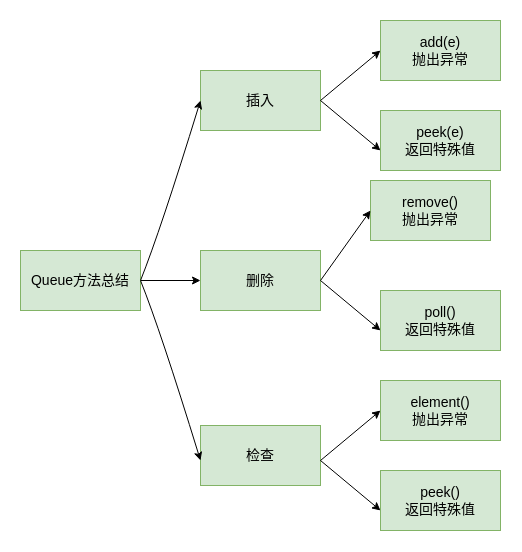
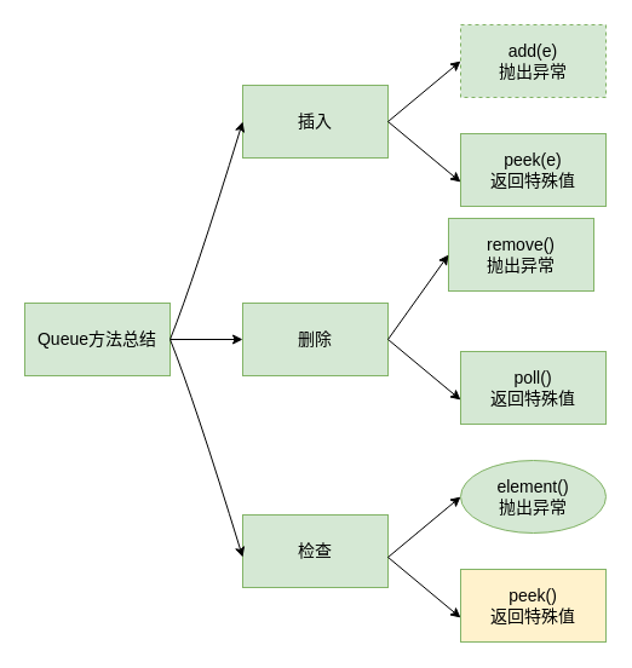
  <mxCell id="0" />
  <mxCell id="1" parent="0" />
  <mxCell id="2" style="edgeStyle=orthogonalEdgeStyle;rounded=0;orthogonalLoop=1;jettySize=auto;html=1;exitX=1;exitY=0.5;exitDx=0;exitDy=0;entryX=0;entryY=0.5;entryDx=0;entryDy=0;fontSize=14;" edge="1" parent="1" source="3" target="6"><mxGeometry relative="1" as="geometry" /></mxCell>
  <mxCell id="3" value="Queue方法总结" style="rounded=0;whiteSpace=wrap;html=1;fontSize=14;fillColor=#d5e8d4;strokeColor=#82b366;" vertex="1" parent="1"><mxGeometry x="20" y="250" width="120" height="60" as="geometry" /></mxCell>
  <mxCell id="4" value="插入" style="rounded=0;whiteSpace=wrap;html=1;fontSize=14;fillColor=#d5e8d4;strokeColor=#82b366;" vertex="1" parent="1"><mxGeometry x="200" y="70" width="120" height="60" as="geometry" /></mxCell>
  <mxCell id="5" value="" style="curved=1;endArrow=classic;html=1;rounded=0;entryX=0;entryY=0.5;entryDx=0;entryDy=0;fontSize=14;" edge="1" parent="1" target="4"><mxGeometry width="50" height="50" relative="1" as="geometry"><mxPoint x="140" y="280" as="sourcePoint" /><mxPoint x="190" y="230" as="targetPoint" /><Array as="points"><mxPoint x="160" y="230" /></Array></mxGeometry></mxCell>
  <mxCell id="6" value="删除" style="rounded=0;whiteSpace=wrap;html=1;fontSize=14;fillColor=#d5e8d4;strokeColor=#82b366;" vertex="1" parent="1"><mxGeometry x="200" y="250" width="120" height="60" as="geometry" /></mxCell>
  <mxCell id="7" value="检查" style="rounded=0;whiteSpace=wrap;html=1;fontSize=14;fillColor=#d5e8d4;strokeColor=#82b366;" vertex="1" parent="1"><mxGeometry x="200" y="425" width="120" height="60" as="geometry" /></mxCell>
  <mxCell id="8" value="" style="curved=1;endArrow=classic;html=1;rounded=0;fontSize=14;" edge="1" parent="1"><mxGeometry width="50" height="50" relative="1" as="geometry"><mxPoint x="140" y="280" as="sourcePoint" /><mxPoint x="200" y="460" as="targetPoint" /><Array as="points"><mxPoint x="160" y="330" /></Array></mxGeometry></mxCell>
- <mxCell id="9" value="&lt;div style=&quot;font-size: 14px;&quot;&gt;&lt;span style=&quot;background-color: initial;&quot;&gt;add(e)&lt;/span&gt;&lt;br&gt;&lt;/div&gt;&lt;div style=&quot;font-size: 14px;&quot;&gt;抛出异常&lt;/div&gt;" style="rounded=0;whiteSpace=wrap;html=1;fontSize=14;fillColor=#d5e8d4;strokeColor=#82b366;" vertex="1" parent="1"><mxGeometry x="380" y="20" width="120" height="60" as="geometry" /></mxCell>
+ <mxCell id="9" value="&lt;div style=&quot;font-size: 14px;&quot;&gt;&lt;span style=&quot;background-color: initial;&quot;&gt;add(e)&lt;/span&gt;&lt;br&gt;&lt;/div&gt;&lt;div style=&quot;font-size: 14px;&quot;&gt;抛出异常&lt;/div&gt;" style="rounded=0;whiteSpace=wrap;html=1;fontSize=14;fillColor=#d5e8d4;strokeColor=#82b366;dashed=1;" vertex="1" parent="1"><mxGeometry x="380" y="20" width="120" height="60" as="geometry" /></mxCell>
  <mxCell id="10" value="" style="endArrow=classic;html=1;rounded=0;entryX=0;entryY=0.5;entryDx=0;entryDy=0;fontSize=14;" edge="1" parent="1" target="9"><mxGeometry width="50" height="50" relative="1" as="geometry"><mxPoint x="320" y="100" as="sourcePoint" /><mxPoint x="370" y="50" as="targetPoint" /></mxGeometry></mxCell>
  <mxCell id="11" value="peek(e)&lt;br style=&quot;font-size: 14px;&quot;&gt;返回特殊值" style="rounded=0;whiteSpace=wrap;html=1;fontSize=14;fillColor=#d5e8d4;strokeColor=#82b366;" vertex="1" parent="1"><mxGeometry x="380" y="110" width="120" height="60" as="geometry" /></mxCell>
  <mxCell id="12" value="" style="endArrow=classic;html=1;rounded=0;entryX=0;entryY=0.5;entryDx=0;entryDy=0;fontSize=14;" edge="1" parent="1"><mxGeometry width="50" height="50" relative="1" as="geometry"><mxPoint x="320" y="100" as="sourcePoint" /><mxPoint x="380" y="150" as="targetPoint" /></mxGeometry></mxCell>
  <mxCell id="13" value="&lt;div style=&quot;font-size: 14px;&quot;&gt;&lt;span style=&quot;background-color: initial;&quot;&gt;remove()&lt;/span&gt;&lt;br&gt;&lt;/div&gt;&lt;div style=&quot;font-size: 14px;&quot;&gt;抛出异常&lt;/div&gt;" style="rounded=0;whiteSpace=wrap;html=1;fontSize=14;fillColor=#d5e8d4;strokeColor=#82b366;" vertex="1" parent="1"><mxGeometry x="370" y="180" width="120" height="60" as="geometry" /></mxCell>
  <mxCell id="14" value="" style="endArrow=classic;html=1;rounded=0;entryX=0;entryY=0.5;entryDx=0;entryDy=0;fontSize=14;" edge="1" parent="1" target="13"><mxGeometry width="50" height="50" relative="1" as="geometry"><mxPoint x="320" y="280" as="sourcePoint" /><mxPoint x="370" y="230" as="targetPoint" /></mxGeometry></mxCell>
  <mxCell id="15" value="&lt;div style=&quot;font-size: 14px;&quot;&gt;&lt;span style=&quot;background-color: initial;&quot;&gt;poll()&lt;/span&gt;&lt;br&gt;&lt;/div&gt;返回特殊值" style="rounded=0;whiteSpace=wrap;html=1;fontSize=14;fillColor=#d5e8d4;strokeColor=#82b366;" vertex="1" parent="1"><mxGeometry x="380" y="290" width="120" height="60" as="geometry" /></mxCell>
  <mxCell id="16" value="" style="endArrow=classic;html=1;rounded=0;entryX=0;entryY=0.5;entryDx=0;entryDy=0;fontSize=14;" edge="1" parent="1"><mxGeometry width="50" height="50" relative="1" as="geometry"><mxPoint x="320" y="280" as="sourcePoint" /><mxPoint x="380" y="330" as="targetPoint" /></mxGeometry></mxCell>
- <mxCell id="17" value="&lt;div style=&quot;font-size: 14px;&quot;&gt;&lt;span style=&quot;background-color: initial;&quot;&gt;element()&lt;/span&gt;&lt;br&gt;&lt;/div&gt;&lt;div style=&quot;font-size: 14px;&quot;&gt;抛出异常&lt;/div&gt;" style="rounded=0;whiteSpace=wrap;html=1;fontSize=14;fillColor=#d5e8d4;strokeColor=#82b366;" vertex="1" parent="1"><mxGeometry x="380" y="380" width="120" height="60" as="geometry" /></mxCell>
+ <mxCell id="17" value="&lt;div style=&quot;font-size: 14px;&quot;&gt;&lt;span style=&quot;background-color: initial;&quot;&gt;element()&lt;/span&gt;&lt;br&gt;&lt;/div&gt;&lt;div style=&quot;font-size: 14px;&quot;&gt;抛出异常&lt;/div&gt;" style="ellipse;whiteSpace=wrap;html=1;fontSize=14;fillColor=#d5e8d4;strokeColor=#82b366;" vertex="1" parent="1"><mxGeometry x="380" y="380" width="120" height="60" as="geometry" /></mxCell>
  <mxCell id="18" value="" style="endArrow=classic;html=1;rounded=0;entryX=0;entryY=0.5;entryDx=0;entryDy=0;fontSize=14;" edge="1" parent="1" target="17"><mxGeometry width="50" height="50" relative="1" as="geometry"><mxPoint x="320" y="460" as="sourcePoint" /><mxPoint x="370" y="410" as="targetPoint" /></mxGeometry></mxCell>
- <mxCell id="19" value="&lt;div style=&quot;font-size: 14px;&quot;&gt;&lt;span style=&quot;background-color: initial;&quot;&gt;peek()&lt;/span&gt;&lt;br&gt;&lt;/div&gt;返回特殊值" style="rounded=0;whiteSpace=wrap;html=1;fontSize=14;fillColor=#d5e8d4;strokeColor=#82b366;" vertex="1" parent="1"><mxGeometry x="380" y="470" width="120" height="60" as="geometry" /></mxCell>
+ <mxCell id="19" value="&lt;div style=&quot;font-size: 14px;&quot;&gt;&lt;span style=&quot;background-color: initial;&quot;&gt;peek()&lt;/span&gt;&lt;br&gt;&lt;/div&gt;返回特殊值" style="rounded=0;whiteSpace=wrap;html=1;fontSize=14;fillColor=#fff2cc;strokeColor=#82b366;" vertex="1" parent="1"><mxGeometry x="380" y="470" width="120" height="60" as="geometry" /></mxCell>
  <mxCell id="20" value="" style="endArrow=classic;html=1;rounded=0;entryX=0;entryY=0.5;entryDx=0;entryDy=0;fontSize=14;" edge="1" parent="1"><mxGeometry width="50" height="50" relative="1" as="geometry"><mxPoint x="320" y="460" as="sourcePoint" /><mxPoint x="380" y="510" as="targetPoint" /></mxGeometry></mxCell>
